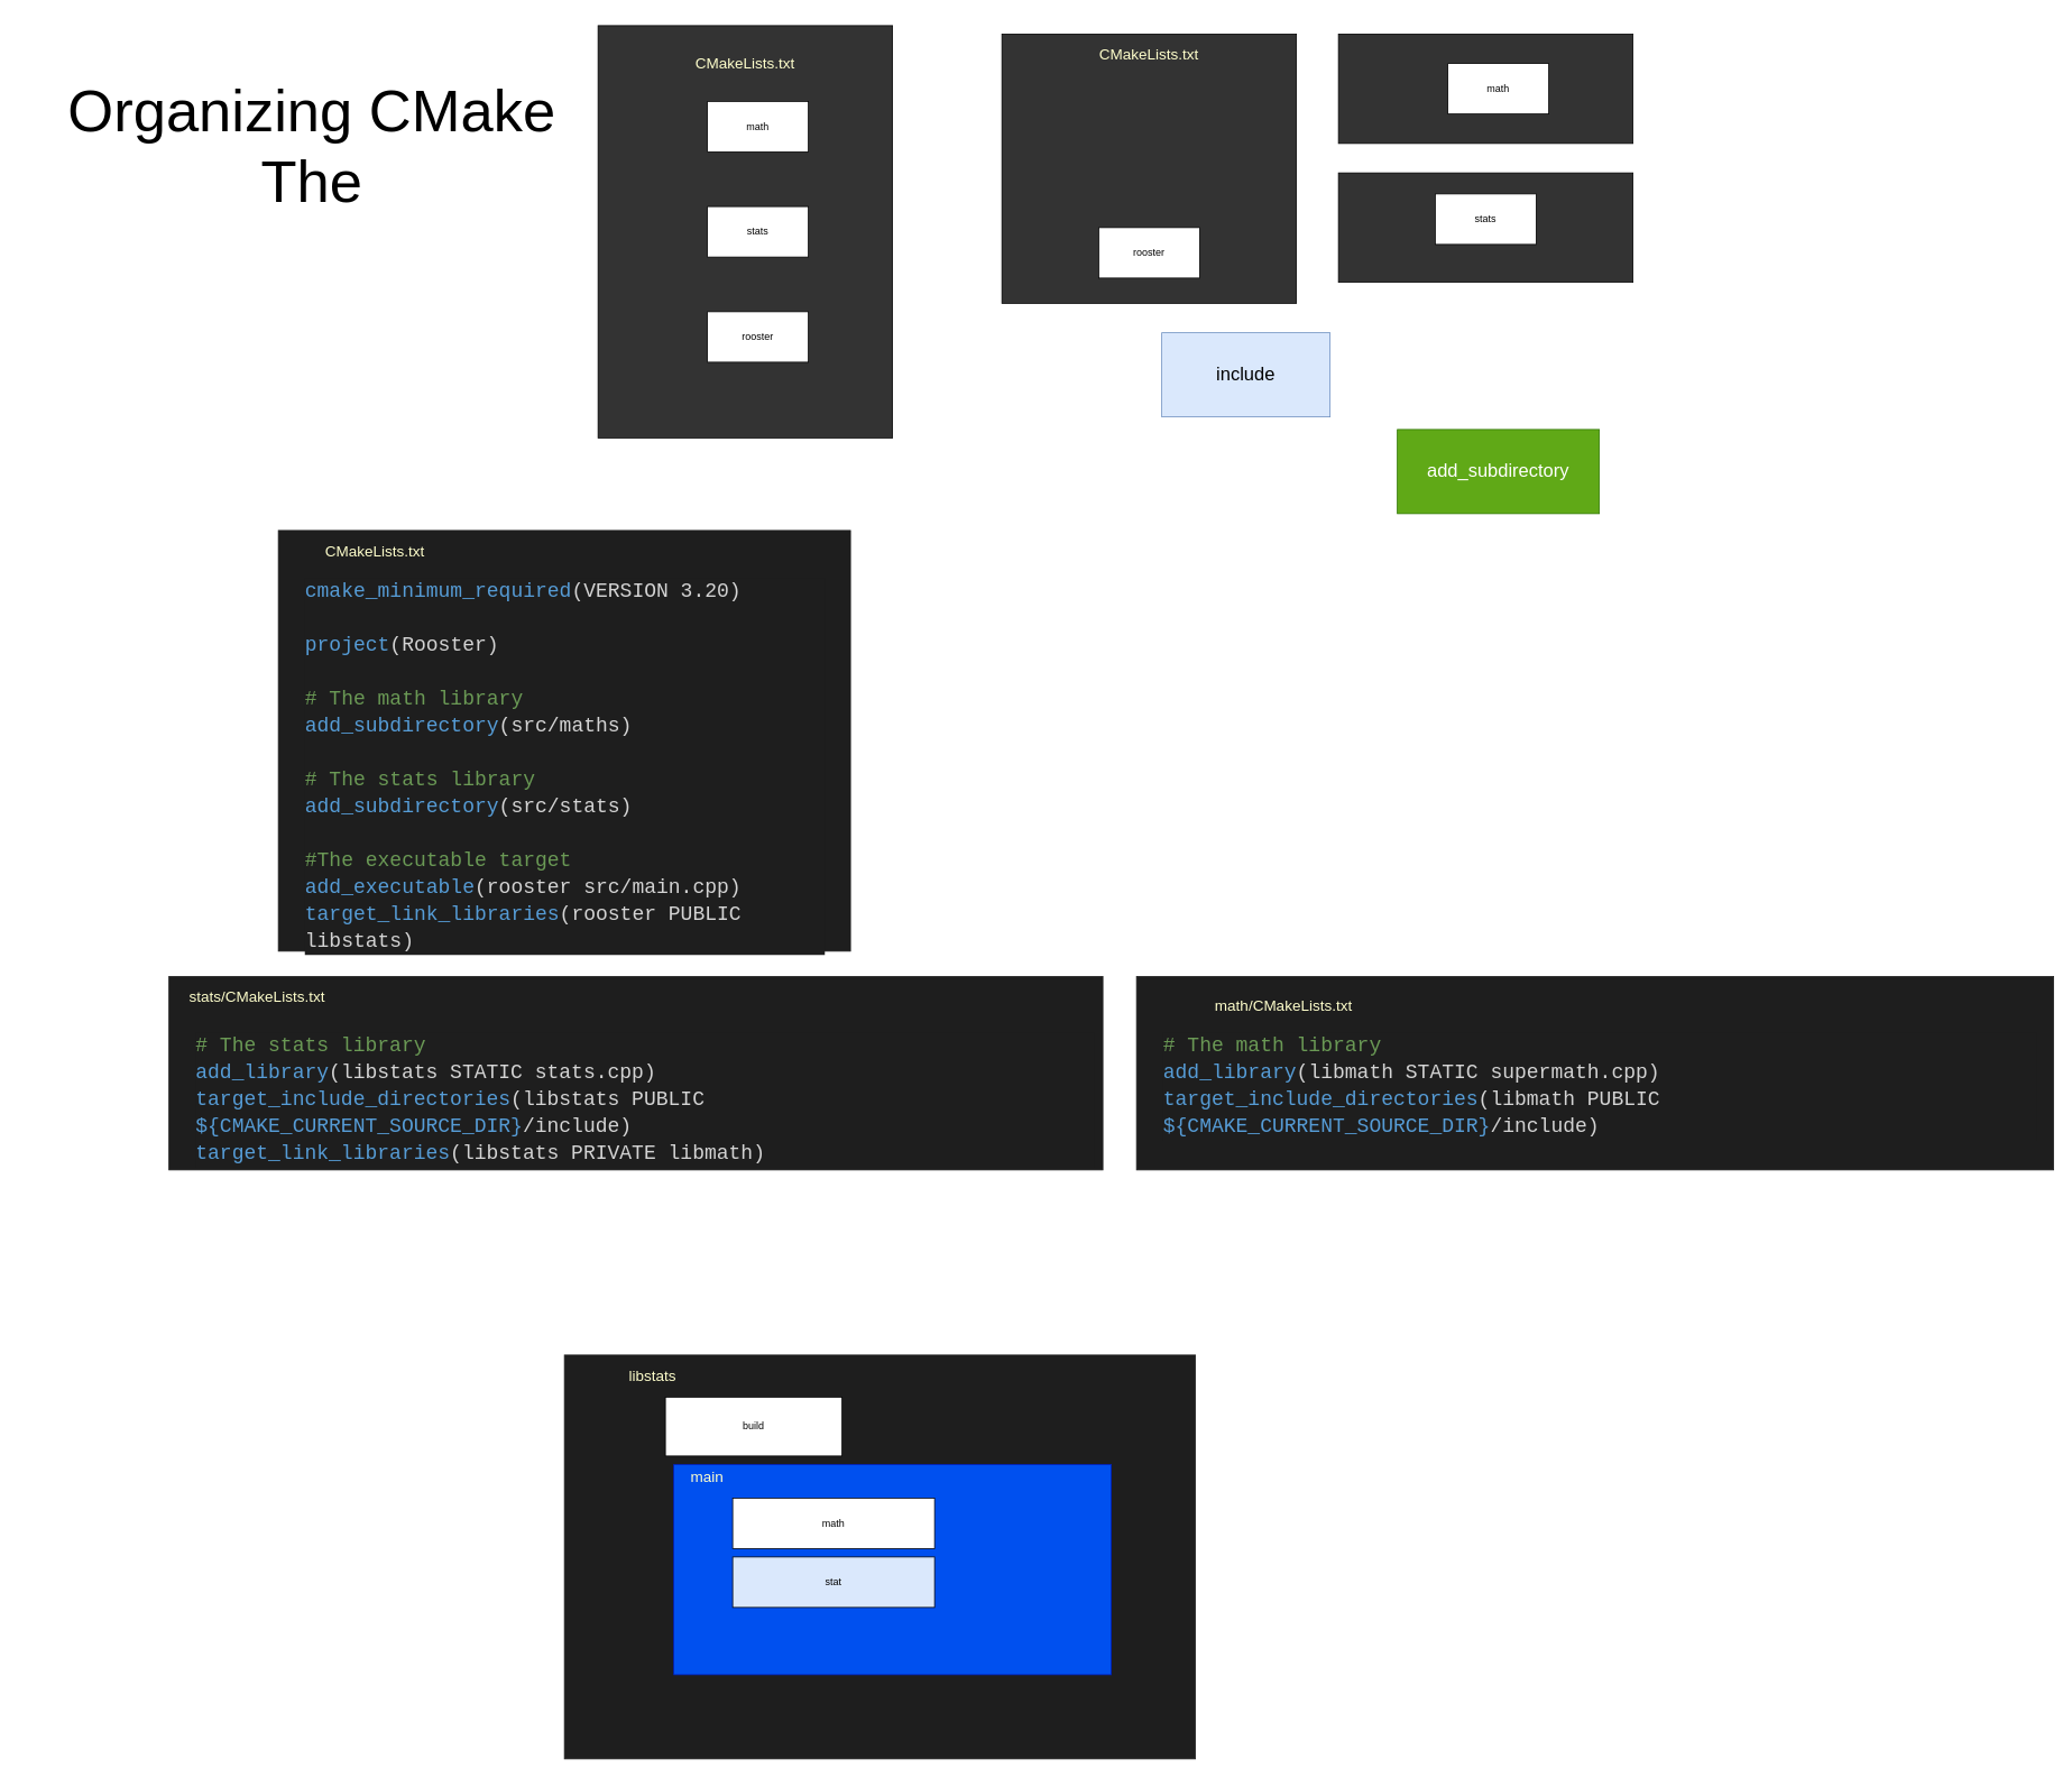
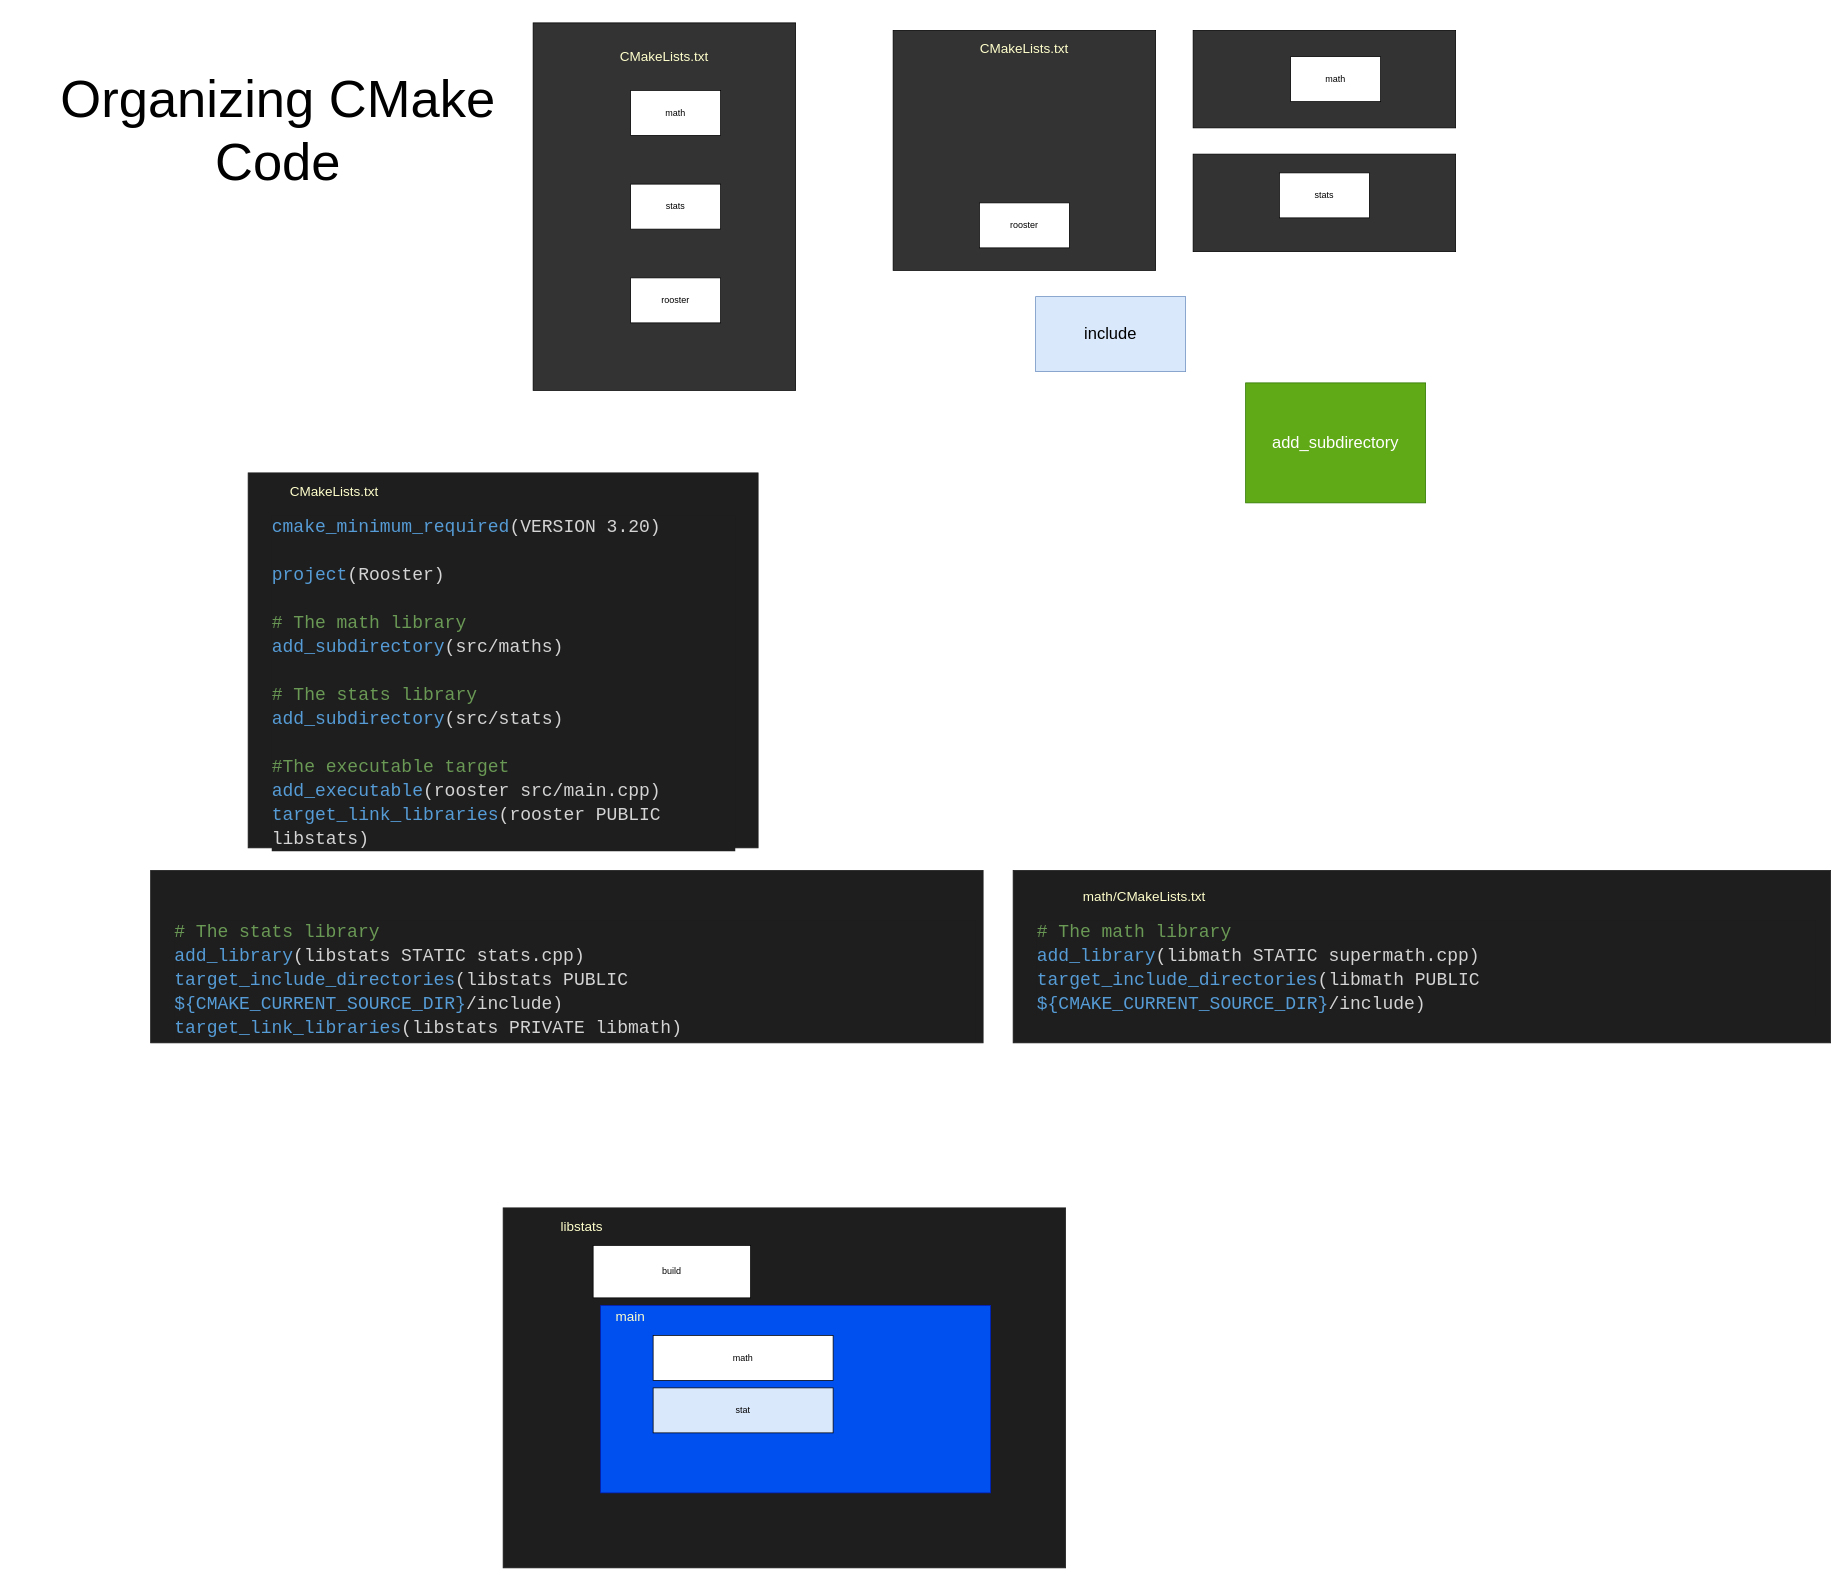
  <mxCell id="0" />
  <mxCell id="1" parent="0" />
  <mxCell id="2" value="" style="rounded=0;whiteSpace=wrap;html=1;strokeColor=#1e1e1e;fillColor=#1e1e1e;" parent="1" vertex="1"><mxGeometry x="330" y="630" width="680" height="500" as="geometry" /></mxCell>
  <mxCell id="3" value="" style="rounded=0;whiteSpace=wrap;html=1;strokeColor=#1e1e1e;fillColor=#1e1e1e;" parent="1" vertex="1"><mxGeometry x="1350" y="1160" width="1090" height="230" as="geometry" /></mxCell>
  <mxCell id="4" value="" style="rounded=0;whiteSpace=wrap;html=1;fillColor=#333333;" parent="1" vertex="1"><mxGeometry x="710" y="30" width="350" height="490" as="geometry" /></mxCell>
  <mxCell id="5" value="math" style="rounded=0;whiteSpace=wrap;html=1;" parent="1" vertex="1"><mxGeometry x="840" y="120" width="120" height="60" as="geometry" /></mxCell>
  <mxCell id="6" value="rooster" style="rounded=0;whiteSpace=wrap;html=1;" parent="1" vertex="1"><mxGeometry x="840" y="370" width="120" height="60" as="geometry" /></mxCell>
  <mxCell id="7" value="&lt;font style=&quot;font-size: 18px;&quot; color=&quot;#ffffcc&quot;&gt;CMakeLists.txt&lt;/font&gt;" style="text;html=1;strokeColor=none;fillColor=none;align=center;verticalAlign=middle;whiteSpace=wrap;rounded=0;" parent="1" vertex="1"><mxGeometry x="810" y="60" width="150" height="30" as="geometry" /></mxCell>
  <mxCell id="8" value="" style="rounded=0;whiteSpace=wrap;html=1;fillColor=#333333;" parent="1" vertex="1"><mxGeometry x="1190" y="40" width="350" height="320" as="geometry" /></mxCell>
  <mxCell id="9" value="&lt;font style=&quot;font-size: 18px;&quot; color=&quot;#ffffcc&quot;&gt;CMakeLists.txt&lt;/font&gt;" style="text;html=1;strokeColor=none;fillColor=none;align=center;verticalAlign=middle;whiteSpace=wrap;rounded=0;" parent="1" vertex="1"><mxGeometry x="1290" y="50" width="150" height="30" as="geometry" /></mxCell>
  <mxCell id="10" value="rooster" style="rounded=0;whiteSpace=wrap;html=1;" parent="1" vertex="1"><mxGeometry x="1305" y="270" width="120" height="60" as="geometry" /></mxCell>
  <mxCell id="11" value="" style="rounded=0;whiteSpace=wrap;html=1;fillColor=#333333;" parent="1" vertex="1"><mxGeometry x="1590" y="40" width="350" height="130" as="geometry" /></mxCell>
  <mxCell id="12" value="" style="rounded=0;whiteSpace=wrap;html=1;fillColor=#333333;" parent="1" vertex="1"><mxGeometry x="1590" y="205" width="350" height="130" as="geometry" /></mxCell>
  <mxCell id="13" value="stats" style="rounded=0;whiteSpace=wrap;html=1;" parent="1" vertex="1"><mxGeometry x="1705" y="230" width="120" height="60" as="geometry" /></mxCell>
  <mxCell id="14" value="stats" style="rounded=0;whiteSpace=wrap;html=1;" parent="1" vertex="1"><mxGeometry x="840" y="245" width="120" height="60" as="geometry" /></mxCell>
  <mxCell id="15" value="math" style="rounded=0;whiteSpace=wrap;html=1;" parent="1" vertex="1"><mxGeometry x="1720" y="75" width="120" height="60" as="geometry" /></mxCell>
  <mxCell id="16" value="&lt;font style=&quot;font-size: 22px;&quot;&gt;include&lt;/font&gt;" style="rounded=0;whiteSpace=wrap;html=1;fillColor=#dae8fc;strokeColor=#6c8ebf;" parent="1" vertex="1"><mxGeometry x="1380" y="395" width="200" height="100" as="geometry" /></mxCell>
- <mxCell id="17" value="&lt;font style=&quot;font-size: 22px;&quot;&gt;add_subdirectory&lt;/font&gt;" style="rounded=0;whiteSpace=wrap;html=1;fillColor=#60a917;strokeColor=#2D7600;fontColor=#ffffff;" parent="1" vertex="1"><mxGeometry x="1660" y="510" width="240" height="100" as="geometry" /></mxCell>
+ <mxCell id="17" value="&lt;font style=&quot;font-size: 22px;&quot;&gt;add_subdirectory&lt;/font&gt;" style="rounded=0;whiteSpace=wrap;html=1;fillColor=#60a917;strokeColor=#2D7600;fontColor=#ffffff;" parent="1" vertex="1"><mxGeometry x="1660" y="510" width="240" height="160" as="geometry" /></mxCell>
  <mxCell id="18" value="" style="rounded=0;whiteSpace=wrap;html=1;strokeColor=#1e1e1e;fillColor=#1e1e1e;" parent="1" vertex="1"><mxGeometry x="200" y="1160" width="1110" height="230" as="geometry" /></mxCell>
  <mxCell id="19" value="&lt;font style=&quot;font-size: 18px;&quot; color=&quot;#ffffcc&quot;&gt;CMakeLists.txt&lt;/font&gt;" style="text;html=1;strokeColor=none;fillColor=none;align=center;verticalAlign=middle;whiteSpace=wrap;rounded=0;" parent="1" vertex="1"><mxGeometry x="370" y="640" width="150" height="30" as="geometry" /></mxCell>
- <mxCell id="20" value="&lt;font style=&quot;font-size: 18px;&quot; color=&quot;#ffffcc&quot;&gt;stats/CMakeLists.txt&lt;/font&gt;" style="text;html=1;strokeColor=none;fillColor=none;align=center;verticalAlign=middle;whiteSpace=wrap;rounded=0;" parent="1" vertex="1"><mxGeometry x="220" y="1170" width="170" height="30" as="geometry" /></mxCell>
  <mxCell id="21" value="&lt;font style=&quot;font-size: 18px;&quot; color=&quot;#ffffcc&quot;&gt;math/CMakeLists.txt&lt;/font&gt;" style="text;html=1;strokeColor=none;fillColor=none;align=center;verticalAlign=middle;whiteSpace=wrap;rounded=0;" parent="1" vertex="1"><mxGeometry x="1450" y="1180" width="150" height="30" as="geometry" /></mxCell>
  <mxCell id="22" value="" style="rounded=0;whiteSpace=wrap;html=1;strokeColor=#1e1e1e;fillColor=#1e1e1e;" parent="1" vertex="1"><mxGeometry x="670" y="1610" width="750" height="480" as="geometry" /></mxCell>
  <mxCell id="23" value="&lt;font style=&quot;font-size: 18px;&quot; color=&quot;#ffffcc&quot;&gt;libstats&lt;/font&gt;" style="text;html=1;strokeColor=none;fillColor=none;align=center;verticalAlign=middle;whiteSpace=wrap;rounded=0;" parent="1" vertex="1"><mxGeometry x="700" y="1620" width="150" height="30" as="geometry" /></mxCell>
  <mxCell id="24" value="" style="rounded=0;whiteSpace=wrap;html=1;fillColor=#0050ef;strokeColor=#001DBC;fontColor=#ffffff;" parent="1" vertex="1"><mxGeometry x="800" y="1740" width="520" height="250" as="geometry" /></mxCell>
  <mxCell id="25" value="build" style="rounded=0;whiteSpace=wrap;html=1;" parent="1" vertex="1"><mxGeometry x="790" y="1660" width="210" height="70" as="geometry" /></mxCell>
  <mxCell id="26" value="&lt;font style=&quot;font-size: 18px;&quot; color=&quot;#ffffcc&quot;&gt;main&lt;/font&gt;" style="text;html=1;strokeColor=none;fillColor=none;align=center;verticalAlign=middle;whiteSpace=wrap;rounded=0;" parent="1" vertex="1"><mxGeometry x="790" y="1740" width="100" height="30" as="geometry" /></mxCell>
  <mxCell id="27" value="math" style="rounded=0;whiteSpace=wrap;html=1;" parent="1" vertex="1"><mxGeometry x="870" y="1780" width="240" height="60" as="geometry" /></mxCell>
  <mxCell id="28" value="stat" style="rounded=0;whiteSpace=wrap;html=1;fillColor=#dae8fc;" parent="1" vertex="1"><mxGeometry x="870" y="1850" width="240" height="60" as="geometry" /></mxCell>
  <mxCell id="29" value="&lt;div style=&quot;color: rgb(212, 212, 212); background-color: rgb(30, 30, 30); font-family: Consolas, &amp;quot;Courier New&amp;quot;, monospace; font-weight: normal; font-size: 24px; line-height: 32px;&quot;&gt;&lt;div&gt;&lt;span style=&quot;color: #569cd6;&quot;&gt;cmake_minimum_required&lt;/span&gt;&lt;span style=&quot;color: #d4d4d4;&quot;&gt;(VERSION 3.20)&lt;/span&gt;&lt;/div&gt;&lt;br&gt;&lt;div&gt;&lt;span style=&quot;color: #569cd6;&quot;&gt;project&lt;/span&gt;&lt;span style=&quot;color: #d4d4d4;&quot;&gt;(Rooster)&lt;/span&gt;&lt;/div&gt;&lt;br&gt;&lt;div&gt;&lt;span style=&quot;color: #6a9955;&quot;&gt;# The math library&lt;/span&gt;&lt;/div&gt;&lt;div&gt;&lt;span style=&quot;color: #569cd6;&quot;&gt;add_subdirectory&lt;/span&gt;&lt;span style=&quot;color: #d4d4d4;&quot;&gt;(src/maths)&lt;/span&gt;&lt;/div&gt;&lt;br&gt;&lt;div&gt;&lt;span style=&quot;color: #6a9955;&quot;&gt;# The stats library&lt;/span&gt;&lt;/div&gt;&lt;div&gt;&lt;span style=&quot;color: #569cd6;&quot;&gt;add_subdirectory&lt;/span&gt;&lt;span style=&quot;color: #d4d4d4;&quot;&gt;(src/stats)&lt;/span&gt;&lt;/div&gt;&lt;br&gt;&lt;div&gt;&lt;span style=&quot;color: #6a9955;&quot;&gt;#The executable target&lt;/span&gt;&lt;/div&gt;&lt;div&gt;&lt;span style=&quot;color: #569cd6;&quot;&gt;add_executable&lt;/span&gt;&lt;span style=&quot;color: #d4d4d4;&quot;&gt;(rooster src/main.cpp)&lt;/span&gt;&lt;/div&gt;&lt;div&gt;&lt;span style=&quot;color: #569cd6;&quot;&gt;target_link_libraries&lt;/span&gt;&lt;span style=&quot;color: #d4d4d4;&quot;&gt;(rooster PUBLIC libstats)&lt;/span&gt;&lt;/div&gt;&lt;/div&gt;" style="text;whiteSpace=wrap;html=1;" parent="1" vertex="1"><mxGeometry x="360" y="680" width="620" height="430" as="geometry" /></mxCell>
  <mxCell id="30" value="&lt;div style=&quot;color: rgb(212, 212, 212); background-color: rgb(30, 30, 30); font-family: Consolas, &amp;quot;Courier New&amp;quot;, monospace; font-weight: normal; font-size: 24px; line-height: 32px;&quot;&gt;&lt;div&gt;&lt;span style=&quot;color: #6a9955;&quot;&gt;# The stats library&lt;/span&gt;&lt;/div&gt;&lt;div&gt;&lt;span style=&quot;color: #569cd6;&quot;&gt;add_library&lt;/span&gt;&lt;span style=&quot;color: #d4d4d4;&quot;&gt;(libstats STATIC stats.cpp)&lt;/span&gt;&lt;/div&gt;&lt;div&gt;&lt;span style=&quot;color: #569cd6;&quot;&gt;target_include_directories&lt;/span&gt;&lt;span style=&quot;color: #d4d4d4;&quot;&gt;(libstats PUBLIC &lt;/span&gt;&lt;span style=&quot;color: #569cd6;&quot;&gt;${CMAKE_CURRENT_SOURCE_DIR}&lt;/span&gt;&lt;span style=&quot;color: #d4d4d4;&quot;&gt;/include)&lt;/span&gt;&lt;/div&gt;&lt;div&gt;&lt;span style=&quot;color: #569cd6;&quot;&gt;target_link_libraries&lt;/span&gt;&lt;span style=&quot;color: #d4d4d4;&quot;&gt;(libstats PRIVATE libmath)&lt;/span&gt;&lt;/div&gt;&lt;/div&gt;" style="text;whiteSpace=wrap;html=1;" parent="1" vertex="1"><mxGeometry x="230" y="1220" width="1070" height="150" as="geometry" /></mxCell>
  <mxCell id="31" value="&lt;div style=&quot;color: rgb(212, 212, 212); background-color: rgb(30, 30, 30); font-family: Consolas, &amp;quot;Courier New&amp;quot;, monospace; font-weight: normal; font-size: 24px; line-height: 32px;&quot;&gt;&lt;div&gt;&lt;span style=&quot;color: #6a9955;&quot;&gt;# The math library&lt;/span&gt;&lt;/div&gt;&lt;div&gt;&lt;span style=&quot;color: #569cd6;&quot;&gt;add_library&lt;/span&gt;&lt;span style=&quot;color: #d4d4d4;&quot;&gt;(libmath STATIC supermath.cpp)&lt;/span&gt;&lt;/div&gt;&lt;div&gt;&lt;span style=&quot;color: #569cd6;&quot;&gt;target_include_directories&lt;/span&gt;&lt;span style=&quot;color: #d4d4d4;&quot;&gt;(libmath PUBLIC &lt;/span&gt;&lt;span style=&quot;color: #569cd6;&quot;&gt;${CMAKE_CURRENT_SOURCE_DIR}&lt;/span&gt;&lt;span style=&quot;color: #d4d4d4;&quot;&gt;/include)&lt;/span&gt;&lt;/div&gt;&lt;/div&gt;" style="text;whiteSpace=wrap;html=1;" parent="1" vertex="1"><mxGeometry x="1380" y="1220" width="1040" height="130" as="geometry" /></mxCell>
- <mxCell id="32" value="&lt;font style=&quot;font-size: 70px;&quot;&gt;Organizing CMake The&lt;/font&gt;" style="text;html=1;strokeColor=none;fillColor=none;align=center;verticalAlign=middle;whiteSpace=wrap;rounded=0;" vertex="1" parent="1"><mxGeometry x="20" y="20" width="700" height="305" as="geometry" /></mxCell>
+ <mxCell id="32" value="&lt;font style=&quot;font-size: 70px;&quot;&gt;Organizing CMake Code&lt;/font&gt;" style="text;html=1;strokeColor=none;fillColor=none;align=center;verticalAlign=middle;whiteSpace=wrap;rounded=0;" vertex="1" parent="1"><mxGeometry x="20" y="20" width="700" height="305" as="geometry" /></mxCell>
